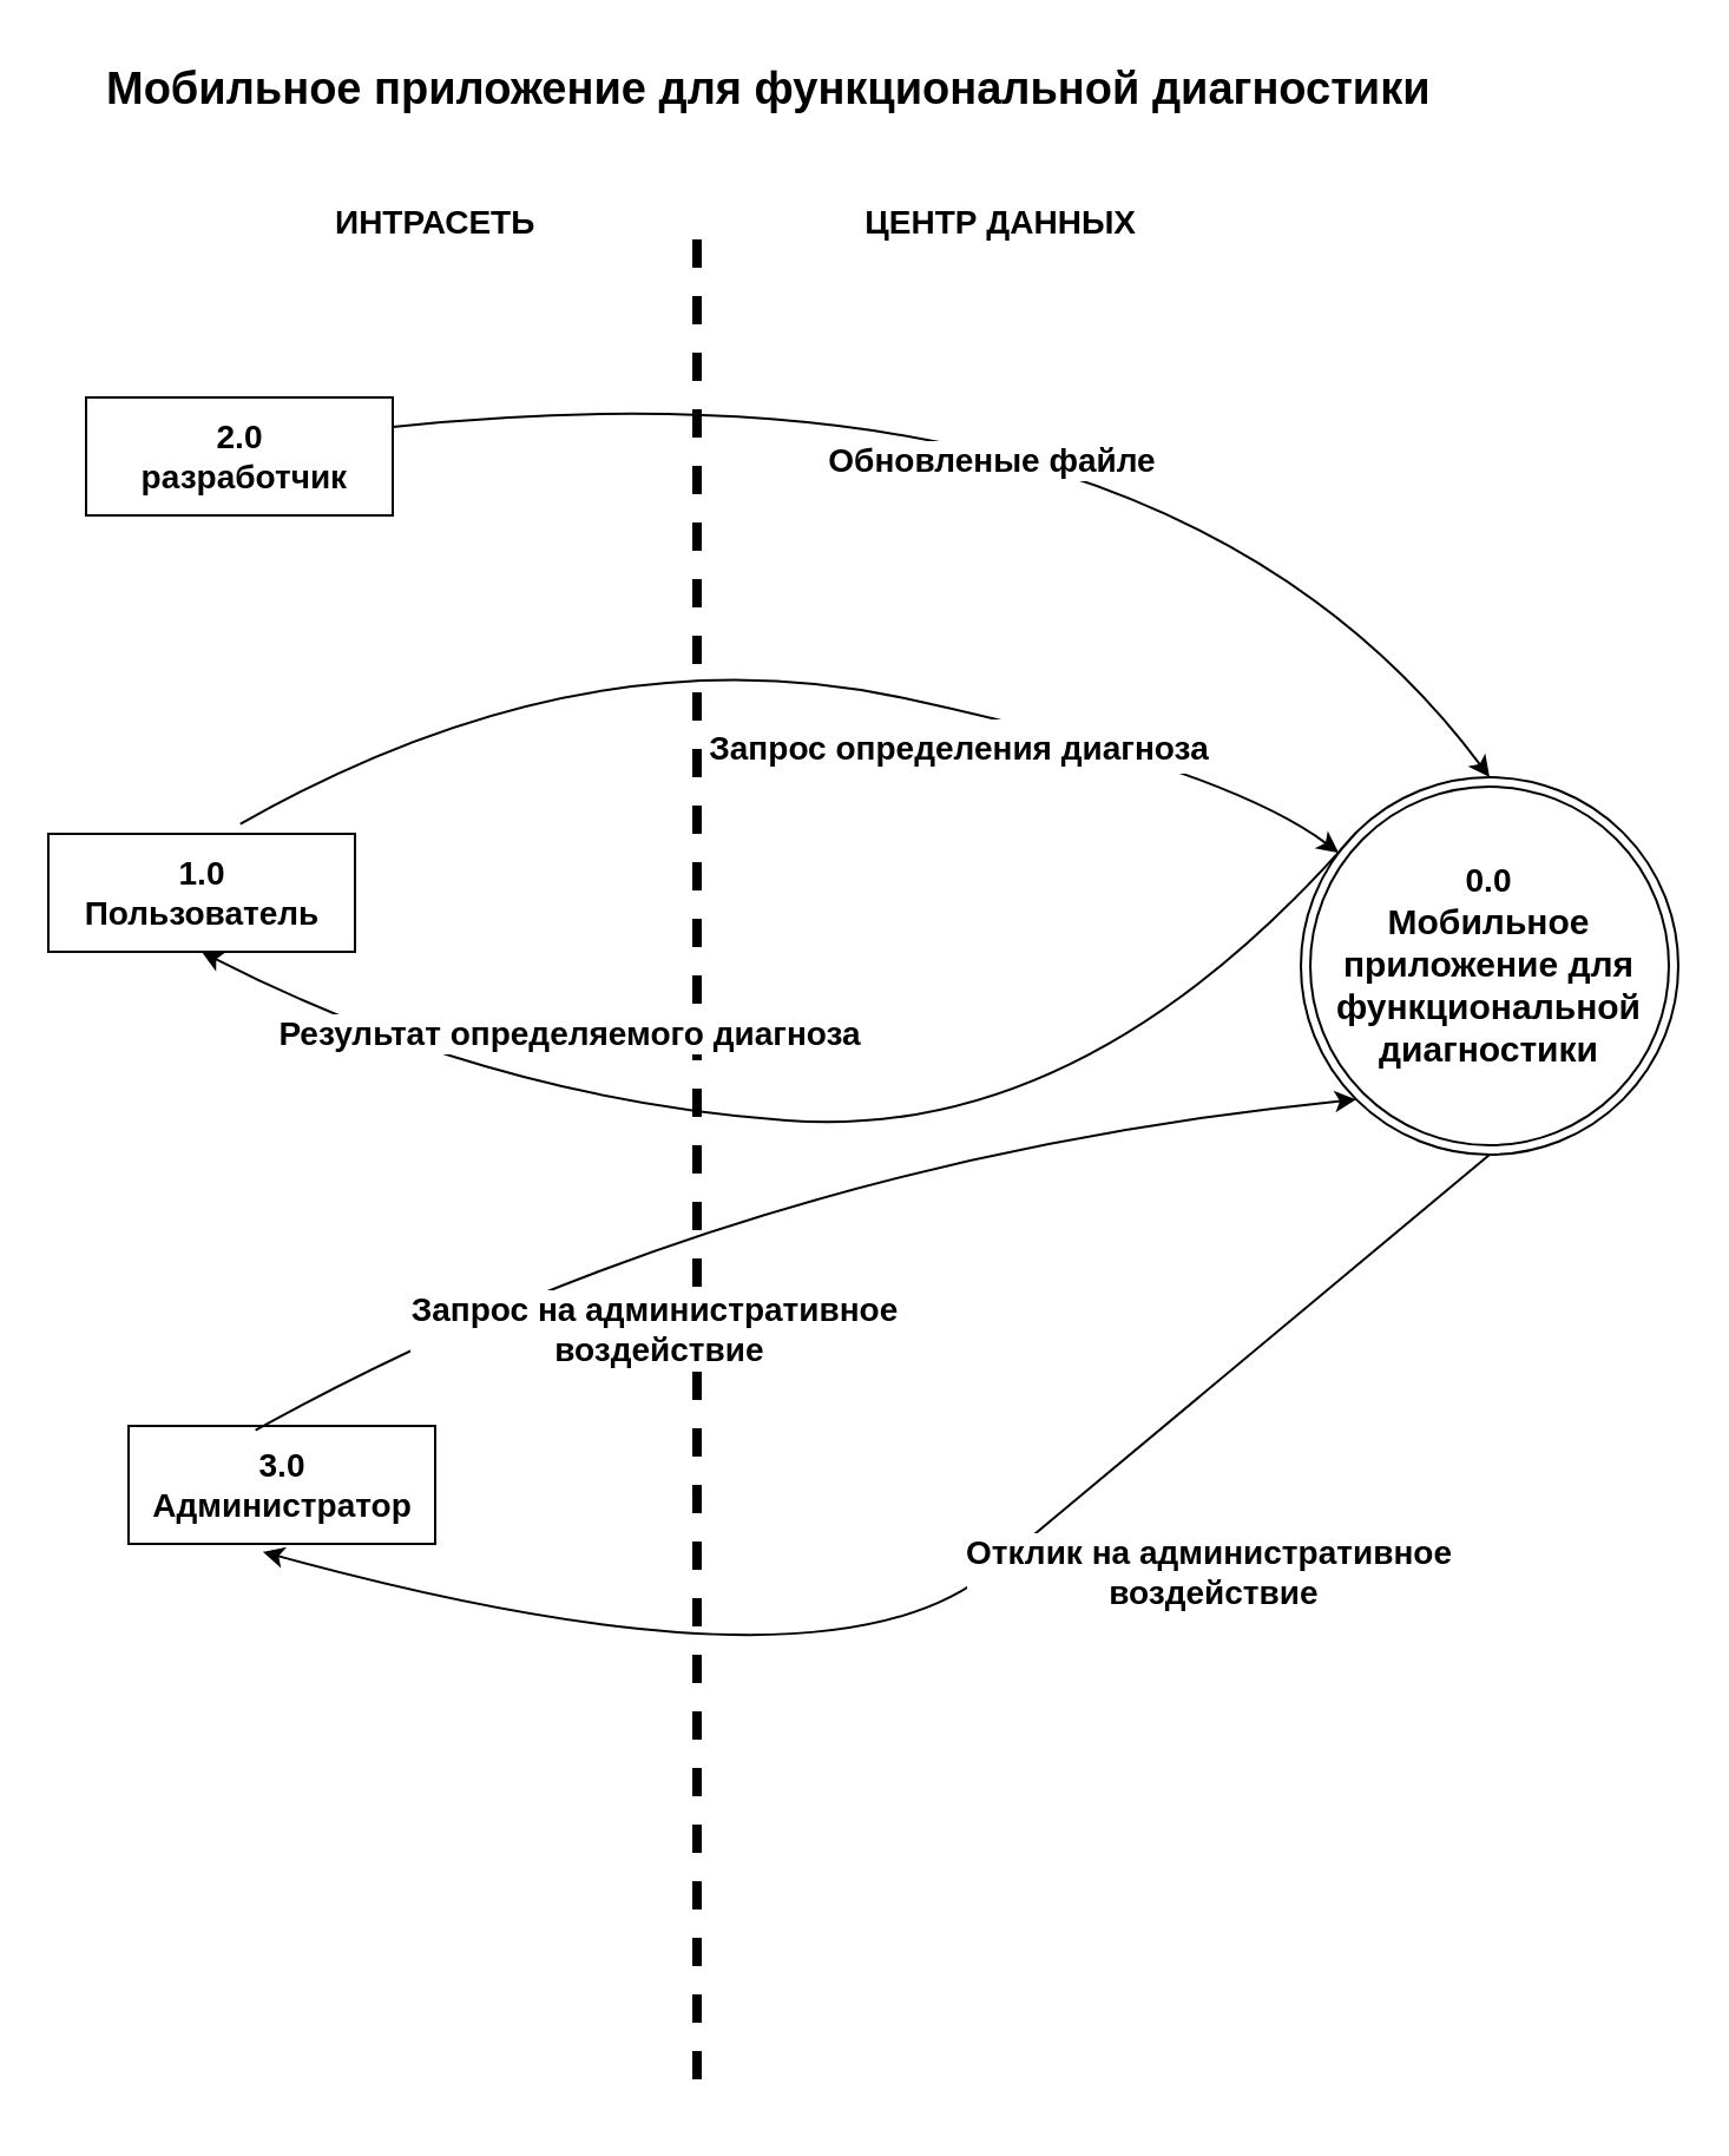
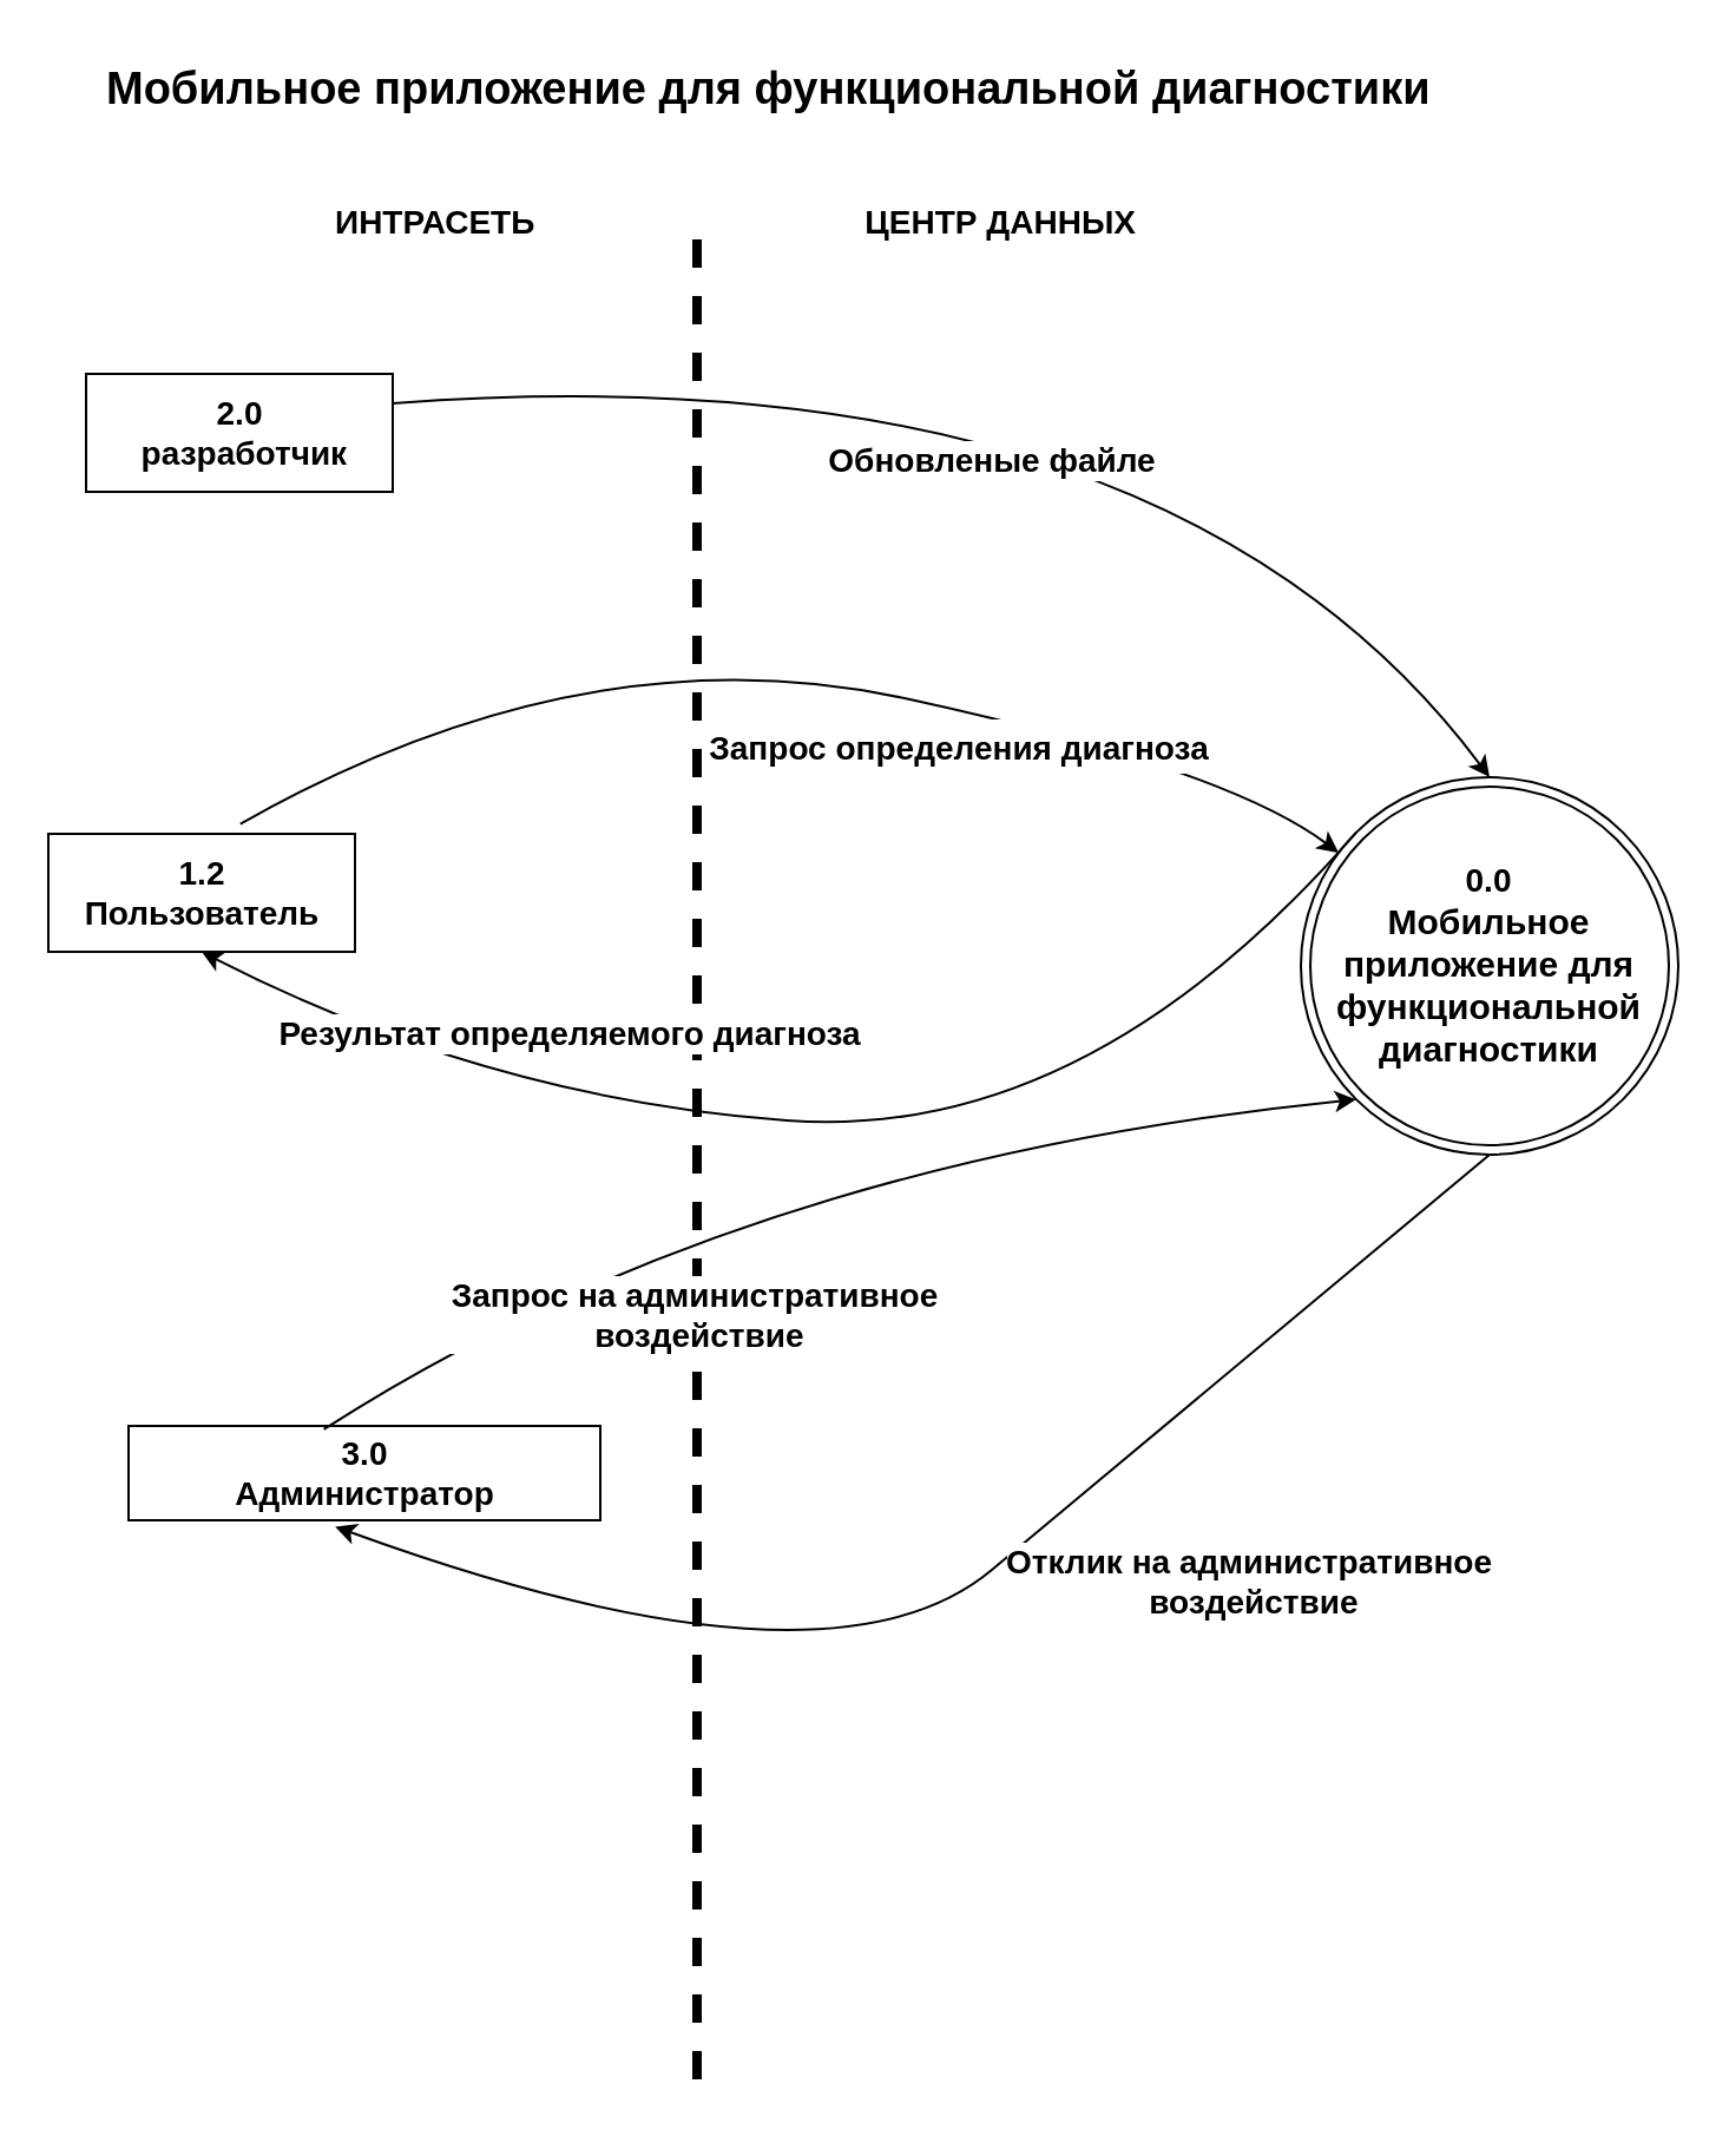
  <mxCell id="0" />
  <mxCell id="1" parent="0" />
  <mxCell id="2" value="" style="endArrow=none;html=1;rounded=0;fontSize=12;dashed=1;strokeWidth=4;shadow=0;" edge="1" parent="1"><mxGeometry width="50" height="50" relative="1" as="geometry"><mxPoint x="295" y="101" as="sourcePoint" /><mxPoint x="295" y="892" as="targetPoint" /></mxGeometry></mxCell>
  <mxCell id="3" value="0.0&lt;br&gt;&lt;span style=&quot;text-align: left;&quot;&gt;&lt;font style=&quot;font-size: 15px;&quot;&gt;Мобильное приложение для функциональной диагностики&lt;/font&gt;&lt;/span&gt;" style="ellipse;shape=doubleEllipse;whiteSpace=wrap;html=1;aspect=fixed;fontStyle=1;fontSize=14;" vertex="1" parent="1"><mxGeometry x="551" y="329" width="160" height="160" as="geometry" /></mxCell>
  <mxCell id="4" value="&lt;div style=&quot;line-height: 0.9;&quot;&gt;&lt;br&gt;&lt;/div&gt;&lt;div style=&quot;display:none&quot; id=&quot;SDCloudData&quot;&gt;&lt;/div&gt;" style="text;whiteSpace=wrap;html=1;" vertex="1" parent="1"><mxGeometry x="282" y="94" width="3" height="15" as="geometry" /></mxCell>
- <mxCell id="5" value="1.0&lt;br style=&quot;font-size: 14px;&quot;&gt;Пользователь&lt;div style=&quot;display: none; font-size: 14px;&quot; id=&quot;SDCloudData&quot;&gt;&lt;/div&gt;" style="html=1;dashed=0;whitespace=wrap;fontStyle=1;fontSize=14;" vertex="1" parent="1"><mxGeometry x="20" y="353" width="130" height="50" as="geometry" /></mxCell>
+ <mxCell id="5" value="1.2&lt;br style=&quot;font-size: 14px;&quot;&gt;Пользователь&lt;div style=&quot;display: none; font-size: 14px;&quot; id=&quot;SDCloudData&quot;&gt;&lt;/div&gt;" style="html=1;dashed=0;whitespace=wrap;fontStyle=1;fontSize=14;" vertex="1" parent="1"><mxGeometry x="20" y="353" width="130" height="50" as="geometry" /></mxCell>
  <mxCell id="6" value="ИНТРАСЕТЬ&amp;nbsp; &amp;nbsp; &amp;nbsp; &amp;nbsp; &amp;nbsp; &amp;nbsp; &amp;nbsp; &amp;nbsp; &amp;nbsp; &amp;nbsp; &amp;nbsp; &amp;nbsp; &amp;nbsp; &amp;nbsp; &amp;nbsp; &amp;nbsp; &amp;nbsp; &amp;nbsp; ЦЕНТР ДАННЫХ&lt;div style=&quot;display: none; font-size: 14px;&quot; id=&quot;SDCloudData&quot;&gt;&lt;/div&gt;" style="text;whiteSpace=wrap;html=1;strokeWidth=2;fontStyle=1;fontSize=14;" vertex="1" parent="1"><mxGeometry x="140" y="79" width="381" height="30" as="geometry" /></mxCell>
  <mxCell id="7" value="Мобильное приложение для функциональной диагностики" style="text;whiteSpace=wrap;html=1;fontSize=19;fontStyle=1" vertex="1" parent="1"><mxGeometry x="43" y="20" width="600" height="30" as="geometry" /></mxCell>
- <mxCell id="8" value="2.0&lt;br style=&quot;font-size: 14px;&quot;&gt;&amp;nbsp;разработчик&lt;div style=&quot;display: none; font-size: 14px;&quot; id=&quot;SDCloudData&quot;&gt;&lt;/div&gt;" style="html=1;dashed=0;whitespace=wrap;fontStyle=1;fontSize=14;" vertex="1" parent="1"><mxGeometry x="36" y="168" width="130" height="50" as="geometry" /></mxCell>
- <mxCell id="9" value="3.0&lt;br style=&quot;font-size: 14px;&quot;&gt;Администратор&lt;br&gt;&lt;div style=&quot;display: none; font-size: 14px;&quot; id=&quot;SDCloudData&quot;&gt;&lt;/div&gt;" style="html=1;dashed=0;whitespace=wrap;fontStyle=1;fontSize=14;" vertex="1" parent="1"><mxGeometry x="54" y="604" width="130" height="50" as="geometry" /></mxCell>
+ <mxCell id="8" value="2.0&lt;br style=&quot;font-size: 14px;&quot;&gt;&amp;nbsp;разработчик&lt;div style=&quot;display: none; font-size: 14px;&quot; id=&quot;SDCloudData&quot;&gt;&lt;/div&gt;" style="html=1;dashed=0;whitespace=wrap;fontStyle=1;fontSize=14;" vertex="1" parent="1"><mxGeometry x="36" y="158" width="130" height="50" as="geometry" /></mxCell>
+ <mxCell id="9" value="3.0&lt;br style=&quot;font-size: 14px;&quot;&gt;Администратор&lt;br&gt;&lt;div style=&quot;display: none; font-size: 14px;&quot; id=&quot;SDCloudData&quot;&gt;&lt;/div&gt;" style="html=1;dashed=0;whitespace=wrap;fontStyle=1;fontSize=14;" vertex="1" parent="1"><mxGeometry x="54" y="604" width="200" height="40" as="geometry" /></mxCell>
  <mxCell id="10" value="" style="curved=1;endArrow=classic;html=1;rounded=0;fontSize=19;exitX=0.626;exitY=-0.083;exitDx=0;exitDy=0;exitPerimeter=0;" edge="1" parent="1" source="5" target="3"><mxGeometry width="50" height="50" relative="1" as="geometry"><mxPoint x="156" y="371" as="sourcePoint" /><mxPoint x="604.48" y="418.48" as="targetPoint" /><Array as="points"><mxPoint x="247" y="266" /><mxPoint x="519" y="325" /></Array></mxGeometry></mxCell>
  <mxCell id="11" value="&lt;font style=&quot;font-size: 14px;&quot;&gt;Запрос определения диагноза&lt;/font&gt;" style="edgeLabel;html=1;align=center;verticalAlign=middle;resizable=0;points=[];fontSize=19;fontStyle=1" vertex="1" connectable="0" parent="10"><mxGeometry x="0.241" y="-22" relative="1" as="geometry"><mxPoint x="20" y="-3" as="offset" /></mxGeometry></mxCell>
  <mxCell id="12" value="" style="curved=1;endArrow=classic;html=1;rounded=0;fontSize=19;exitX=0;exitY=0;exitDx=0;exitDy=0;entryX=0.5;entryY=1;entryDx=0;entryDy=0;" edge="1" parent="1" source="3" target="5"><mxGeometry width="50" height="50" relative="1" as="geometry"><mxPoint x="130" y="189" as="sourcePoint" /><mxPoint x="180" y="139" as="targetPoint" /><Array as="points"><mxPoint x="460" y="484" /><mxPoint x="206" y="465" /></Array></mxGeometry></mxCell>
  <mxCell id="13" value="Результат определяемого диагноза" style="edgeLabel;html=1;align=center;verticalAlign=middle;resizable=0;points=[];fontSize=14;fontStyle=1" vertex="1" connectable="0" parent="12"><mxGeometry x="0.404" y="-17" relative="1" as="geometry"><mxPoint x="1" y="-13" as="offset" /></mxGeometry></mxCell>
  <mxCell id="14" value="" style="curved=1;endArrow=classic;html=1;rounded=0;fontSize=14;exitX=1;exitY=0.25;exitDx=0;exitDy=0;entryX=0.5;entryY=0;entryDx=0;entryDy=0;" edge="1" parent="1" source="8" target="3"><mxGeometry width="50" height="50" relative="1" as="geometry"><mxPoint x="290" y="219" as="sourcePoint" /><mxPoint x="340" y="169" as="targetPoint" /><Array as="points"><mxPoint x="494" y="146" /></Array></mxGeometry></mxCell>
  <mxCell id="15" value="Обновленые файле" style="edgeLabel;html=1;align=center;verticalAlign=middle;resizable=0;points=[];fontSize=14;fontStyle=1" vertex="1" connectable="0" parent="14"><mxGeometry x="0.3" y="-18" relative="1" as="geometry"><mxPoint x="-80" y="11" as="offset" /></mxGeometry></mxCell>
  <mxCell id="16" value="" style="curved=1;endArrow=classic;html=1;rounded=0;fontSize=14;exitX=0.414;exitY=0.037;exitDx=0;exitDy=0;entryX=0;entryY=1;entryDx=0;entryDy=0;exitPerimeter=0;" edge="1" parent="1" source="9" target="3"><mxGeometry width="50" height="50" relative="1" as="geometry"><mxPoint x="103" y="448" as="sourcePoint" /><mxPoint x="537.46" y="507.84" as="targetPoint" /><Array as="points"><mxPoint x="313" y="492" /></Array></mxGeometry></mxCell>
  <mxCell id="17" value="Запрос на административное&lt;br&gt;&amp;nbsp;воздействие" style="edgeLabel;html=1;align=center;verticalAlign=middle;resizable=0;points=[];fontSize=14;fontStyle=1" vertex="1" connectable="0" parent="16"><mxGeometry x="-0.311" y="-5" relative="1" as="geometry"><mxPoint x="17" y="35" as="offset" /></mxGeometry></mxCell>
  <mxCell id="18" value="" style="curved=1;endArrow=classic;html=1;rounded=0;fontSize=14;exitX=0.5;exitY=1;exitDx=0;exitDy=0;entryX=0.438;entryY=1.068;entryDx=0;entryDy=0;entryPerimeter=0;" edge="1" parent="1" source="3" target="9"><mxGeometry width="50" height="50" relative="1" as="geometry"><mxPoint x="550.503" y="538.497" as="sourcePoint" /><mxPoint x="65" y="501" as="targetPoint" /><Array as="points"><mxPoint x="489" y="607" /><mxPoint x="351" y="723" /></Array></mxGeometry></mxCell>
  <mxCell id="19" value="Отклик на административное&lt;br&gt;&amp;nbsp;воздействие" style="edgeLabel;html=1;align=center;verticalAlign=middle;resizable=0;points=[];fontSize=14;fontStyle=1" vertex="1" connectable="0" parent="18"><mxGeometry x="0.272" y="-8" relative="1" as="geometry"><mxPoint x="183" y="-43" as="offset" /></mxGeometry></mxCell>
